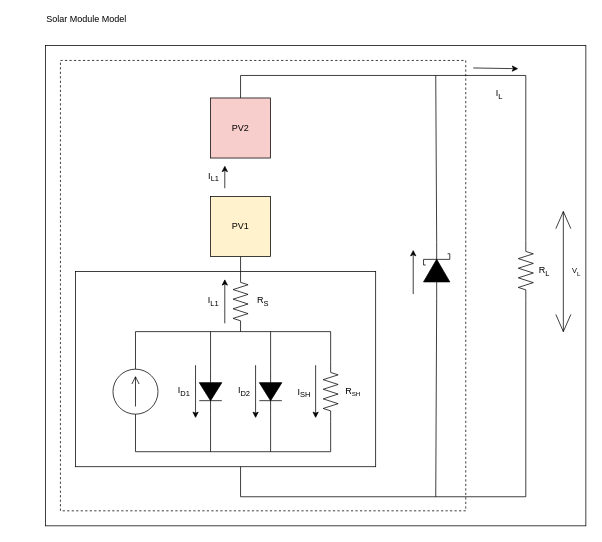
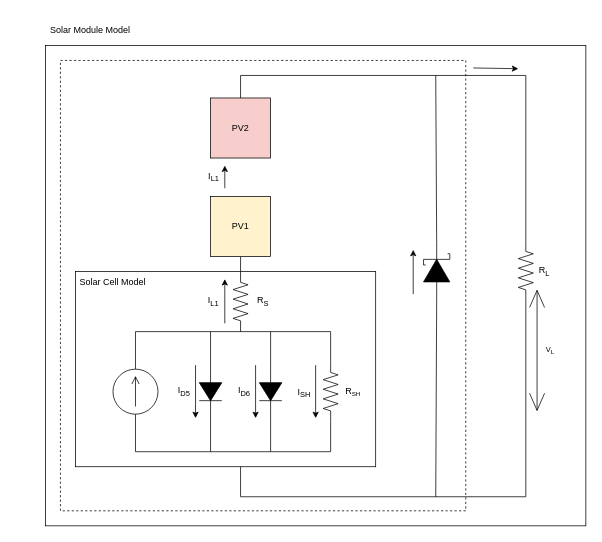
  <mxCell id="0" />
  <mxCell id="1" parent="0" />
  <mxCell id="2" value="" style="rounded=0;whiteSpace=wrap;html=1;dashed=1;fillColor=none;" parent="1" vertex="1"><mxGeometry x="80" y="80" width="540" height="600" as="geometry" /></mxCell>
  <mxCell id="3" value="" style="rounded=0;whiteSpace=wrap;html=1;fillColor=none;" parent="1" vertex="1"><mxGeometry x="60" y="60" width="720" height="640" as="geometry" /></mxCell>
  <mxCell id="4" value="" style="rounded=0;whiteSpace=wrap;html=1;" parent="1" vertex="1"><mxGeometry x="100" y="361.25" width="400" height="260" as="geometry" /></mxCell>
- <mxCell id="5" value="Solar Module Model" style="text;html=1;strokeColor=none;fillColor=none;align=center;verticalAlign=middle;whiteSpace=wrap;rounded=0;" parent="1" vertex="1"><mxGeometry x="15" y="5" width="200" height="40" as="geometry" /></mxCell>
+ <mxCell id="5" value="Solar Module Model" style="text;html=1;strokeColor=none;fillColor=none;align=center;verticalAlign=middle;whiteSpace=wrap;rounded=0;" parent="1" vertex="1"><mxGeometry x="20" y="20" width="200" height="40" as="geometry" /></mxCell>
  <mxCell id="6" value="" style="pointerEvents=1;verticalLabelPosition=bottom;shadow=0;dashed=0;align=center;html=1;verticalAlign=top;shape=mxgraph.electrical.signal_sources.source;aspect=fixed;points=[[0.5,0,0],[1,0.5,0],[0.5,1,0],[0,0.5,0]];elSignalType=dc1;rotation=-90;" parent="1" vertex="1"><mxGeometry x="150" y="491.25" width="60" height="60" as="geometry" /></mxCell>
  <mxCell id="7" value="" style="pointerEvents=1;fillColor=strokeColor;verticalLabelPosition=bottom;shadow=0;dashed=0;align=center;html=1;verticalAlign=top;shape=mxgraph.electrical.diodes.diode;rotation=90;" parent="1" vertex="1"><mxGeometry x="250" y="506.25" width="60" height="30" as="geometry" /></mxCell>
- <mxCell id="8" value="I&lt;sub&gt;D1&lt;/sub&gt;" style="text;html=1;strokeColor=none;fillColor=none;align=center;verticalAlign=middle;whiteSpace=wrap;rounded=0;" parent="1" vertex="1"><mxGeometry x="230" y="506.25" width="30" height="30" as="geometry" /></mxCell>
+ <mxCell id="8" value="I&lt;sub&gt;D5&lt;/sub&gt;" style="text;html=1;strokeColor=none;fillColor=none;align=center;verticalAlign=middle;whiteSpace=wrap;rounded=0;" parent="1" vertex="1"><mxGeometry x="230" y="506.25" width="30" height="30" as="geometry" /></mxCell>
  <mxCell id="9" value="" style="endArrow=none;html=1;rounded=0;exitX=1;exitY=0.5;exitDx=0;exitDy=0;exitPerimeter=0;" parent="1" source="6" edge="1"><mxGeometry width="50" height="50" relative="1" as="geometry"><mxPoint x="200" y="441.25" as="sourcePoint" /><mxPoint x="440" y="441.25" as="targetPoint" /><Array as="points"><mxPoint x="180" y="441.25" /></Array></mxGeometry></mxCell>
  <mxCell id="10" value="" style="pointerEvents=1;verticalLabelPosition=bottom;shadow=0;dashed=0;align=center;html=1;verticalAlign=top;shape=mxgraph.electrical.resistors.resistor_2;rotation=90;" parent="1" vertex="1"><mxGeometry x="400" y="511.25" width="80" height="20" as="geometry" /></mxCell>
  <mxCell id="11" value="" style="pointerEvents=1;fillColor=strokeColor;verticalLabelPosition=bottom;shadow=0;dashed=0;align=center;html=1;verticalAlign=top;shape=mxgraph.electrical.diodes.diode;rotation=90;" parent="1" vertex="1"><mxGeometry x="330" y="506.25" width="60" height="30" as="geometry" /></mxCell>
  <mxCell id="12" value="R&lt;sub&gt;S&lt;/sub&gt;" style="text;html=1;strokeColor=none;fillColor=none;align=center;verticalAlign=middle;whiteSpace=wrap;rounded=0;" parent="1" vertex="1"><mxGeometry x="330" y="386.25" width="40" height="30" as="geometry" /></mxCell>
  <mxCell id="13" value="R&lt;span style=&quot;font-size: 10px;&quot;&gt;&lt;sub&gt;SH&lt;/sub&gt;&lt;/span&gt;" style="text;html=1;strokeColor=none;fillColor=none;align=center;verticalAlign=middle;whiteSpace=wrap;rounded=0;" parent="1" vertex="1"><mxGeometry x="455" y="506.25" width="30" height="30" as="geometry" /></mxCell>
- <mxCell id="14" value="I&lt;sub&gt;D2&lt;/sub&gt;" style="text;html=1;strokeColor=none;fillColor=none;align=center;verticalAlign=middle;whiteSpace=wrap;rounded=0;" parent="1" vertex="1"><mxGeometry x="310" y="506.25" width="30" height="30" as="geometry" /></mxCell>
+ <mxCell id="14" value="I&lt;sub&gt;D6&lt;/sub&gt;" style="text;html=1;strokeColor=none;fillColor=none;align=center;verticalAlign=middle;whiteSpace=wrap;rounded=0;" parent="1" vertex="1"><mxGeometry x="310" y="506.25" width="30" height="30" as="geometry" /></mxCell>
  <mxCell id="15" value="" style="endArrow=none;html=1;rounded=0;entryX=0;entryY=0.5;entryDx=0;entryDy=0;entryPerimeter=0;" parent="1" target="10" edge="1"><mxGeometry width="50" height="50" relative="1" as="geometry"><mxPoint x="440" y="441.25" as="sourcePoint" /><mxPoint x="400" y="361.25" as="targetPoint" /></mxGeometry></mxCell>
  <mxCell id="16" value="" style="endArrow=none;html=1;rounded=0;entryX=1;entryY=0.5;entryDx=0;entryDy=0;entryPerimeter=0;" parent="1" target="10" edge="1"><mxGeometry width="50" height="50" relative="1" as="geometry"><mxPoint x="440" y="601.25" as="sourcePoint" /><mxPoint x="480" y="651.25" as="targetPoint" /></mxGeometry></mxCell>
  <mxCell id="17" value="" style="endArrow=none;html=1;rounded=0;entryX=1;entryY=0.5;entryDx=0;entryDy=0;entryPerimeter=0;" parent="1" target="11" edge="1"><mxGeometry width="50" height="50" relative="1" as="geometry"><mxPoint x="360" y="601.25" as="sourcePoint" /><mxPoint x="410" y="631.25" as="targetPoint" /></mxGeometry></mxCell>
  <mxCell id="18" value="" style="endArrow=none;html=1;rounded=0;entryX=1;entryY=0.5;entryDx=0;entryDy=0;entryPerimeter=0;" parent="1" target="7" edge="1"><mxGeometry width="50" height="50" relative="1" as="geometry"><mxPoint x="280" y="601.25" as="sourcePoint" /><mxPoint x="270" y="621.25" as="targetPoint" /></mxGeometry></mxCell>
  <mxCell id="19" value="" style="endArrow=none;html=1;rounded=0;exitX=0;exitY=0.5;exitDx=0;exitDy=0;exitPerimeter=0;" parent="1" source="7" edge="1"><mxGeometry width="50" height="50" relative="1" as="geometry"><mxPoint x="270" y="401.25" as="sourcePoint" /><mxPoint x="280" y="441.25" as="targetPoint" /></mxGeometry></mxCell>
  <mxCell id="20" value="" style="endArrow=none;html=1;rounded=0;entryX=0;entryY=0.5;entryDx=0;entryDy=0;entryPerimeter=0;" parent="1" target="11" edge="1"><mxGeometry width="50" height="50" relative="1" as="geometry"><mxPoint x="360" y="441.25" as="sourcePoint" /><mxPoint x="410" y="361.25" as="targetPoint" /></mxGeometry></mxCell>
  <mxCell id="21" value="" style="endArrow=classic;html=1;rounded=0;" parent="1" edge="1"><mxGeometry width="50" height="50" relative="1" as="geometry"><mxPoint x="260" y="485.97" as="sourcePoint" /><mxPoint x="260" y="556.54" as="targetPoint" /></mxGeometry></mxCell>
  <mxCell id="22" value="" style="endArrow=classic;html=1;rounded=0;" parent="1" edge="1"><mxGeometry width="50" height="50" relative="1" as="geometry"><mxPoint x="340" y="485.96" as="sourcePoint" /><mxPoint x="340" y="556.53" as="targetPoint" /></mxGeometry></mxCell>
  <mxCell id="23" value="" style="endArrow=classic;html=1;rounded=0;" parent="1" edge="1"><mxGeometry width="50" height="50" relative="1" as="geometry"><mxPoint x="420" y="485.96" as="sourcePoint" /><mxPoint x="420" y="556.53" as="targetPoint" /></mxGeometry></mxCell>
  <mxCell id="24" value="&lt;sub style=&quot;&quot;&gt;&lt;span style=&quot;font-size: 12px;&quot;&gt;I&lt;sub&gt;SH&lt;/sub&gt;&lt;/span&gt;&lt;/sub&gt;" style="text;html=1;strokeColor=none;fillColor=none;align=center;verticalAlign=middle;whiteSpace=wrap;rounded=0;" parent="1" vertex="1"><mxGeometry x="390" y="506.25" width="30" height="30" as="geometry" /></mxCell>
  <mxCell id="25" value="" style="pointerEvents=1;verticalLabelPosition=bottom;shadow=0;dashed=0;align=center;html=1;verticalAlign=top;shape=mxgraph.electrical.resistors.resistor_2;rotation=-90;" parent="1" vertex="1"><mxGeometry x="280" y="391.25" width="80" height="20" as="geometry" /></mxCell>
  <mxCell id="26" value="" style="endArrow=classic;html=1;rounded=0;" parent="1" edge="1"><mxGeometry width="50" height="50" relative="1" as="geometry"><mxPoint x="299" y="430.25" as="sourcePoint" /><mxPoint x="299" y="371.25" as="targetPoint" /><Array as="points"><mxPoint x="299" y="430.25" /></Array></mxGeometry></mxCell>
  <mxCell id="27" value="I&lt;sub&gt;L1&lt;/sub&gt;" style="text;html=1;strokeColor=none;fillColor=none;align=center;verticalAlign=middle;whiteSpace=wrap;rounded=0;" parent="1" vertex="1"><mxGeometry x="269" y="386.25" width="30" height="30" as="geometry" /></mxCell>
  <mxCell id="28" value="" style="pointerEvents=1;verticalLabelPosition=bottom;shadow=0;dashed=0;align=center;html=1;verticalAlign=top;shape=mxgraph.electrical.resistors.resistor_2;rotation=90;" parent="1" vertex="1"><mxGeometry x="660" y="350" width="80" height="20" as="geometry" /></mxCell>
  <mxCell id="29" value="R&lt;sub&gt;L&lt;/sub&gt;" style="text;html=1;strokeColor=none;fillColor=none;align=center;verticalAlign=middle;whiteSpace=wrap;rounded=0;" parent="1" vertex="1"><mxGeometry x="710" y="346.25" width="30" height="30" as="geometry" /></mxCell>
- <mxCell id="30" value="V&lt;sub&gt;L&lt;/sub&gt;" style="labelPosition=right;align=left;shape=mxgraph.electrical.signal_sources.voltage;shadow=0;dashed=0;strokeWidth=1;fontSize=10;html=1;" parent="1" vertex="1"><mxGeometry x="740" y="281.25" width="20" height="160" as="geometry" /></mxCell>
+ <mxCell id="30" value="V&lt;sub&gt;L&lt;/sub&gt;" style="labelPosition=right;align=left;shape=mxgraph.electrical.signal_sources.voltage;shadow=0;dashed=0;strokeWidth=1;fontSize=10;html=1;" parent="1" vertex="1"><mxGeometry x="705" y="386.25" width="20" height="160" as="geometry" /></mxCell>
  <mxCell id="31" value="" style="endArrow=none;html=1;rounded=0;entryX=0;entryY=0.5;entryDx=0;entryDy=0;entryPerimeter=0;" parent="1" target="6" edge="1"><mxGeometry width="50" height="50" relative="1" as="geometry"><mxPoint x="180" y="601.25" as="sourcePoint" /><mxPoint x="130" y="371.25" as="targetPoint" /></mxGeometry></mxCell>
  <mxCell id="32" value="" style="endArrow=none;html=1;rounded=0;" parent="1" edge="1"><mxGeometry width="50" height="50" relative="1" as="geometry"><mxPoint x="180" y="601.25" as="sourcePoint" /><mxPoint x="440" y="601.25" as="targetPoint" /></mxGeometry></mxCell>
  <mxCell id="33" value="" style="endArrow=none;html=1;rounded=0;exitX=1;exitY=0.5;exitDx=0;exitDy=0;exitPerimeter=0;" parent="1" source="25" edge="1"><mxGeometry width="50" height="50" relative="1" as="geometry"><mxPoint x="370" y="331.25" as="sourcePoint" /><mxPoint x="320" y="341.25" as="targetPoint" /></mxGeometry></mxCell>
  <mxCell id="34" value="" style="endArrow=none;html=1;rounded=0;" parent="1" edge="1"><mxGeometry width="50" height="50" relative="1" as="geometry"><mxPoint x="320" y="661.25" as="sourcePoint" /><mxPoint x="320" y="621.25" as="targetPoint" /></mxGeometry></mxCell>
+ <mxCell id="35" value="Solar Cell Model" style="text;html=1;strokeColor=none;fillColor=none;align=center;verticalAlign=middle;whiteSpace=wrap;rounded=0;" parent="1" vertex="1"><mxGeometry x="100" y="361.25" width="100" height="30" as="geometry" /></mxCell>
  <mxCell id="36" value="PV1" style="rounded=0;whiteSpace=wrap;html=1;fillColor=#fff2cc;" parent="1" vertex="1"><mxGeometry x="280" y="261.25" width="80" height="80" as="geometry" /></mxCell>
  <mxCell id="37" value="PV2" style="rounded=0;whiteSpace=wrap;html=1;fillColor=#f8cecc;" parent="1" vertex="1"><mxGeometry x="280" y="130" width="80" height="80" as="geometry" /></mxCell>
  <mxCell id="38" value="" style="endArrow=classic;html=1;rounded=0;" parent="1" edge="1"><mxGeometry width="50" height="50" relative="1" as="geometry"><mxPoint x="299" y="250.25" as="sourcePoint" /><mxPoint x="299" y="220" as="targetPoint" /><Array as="points"><mxPoint x="299" y="250.25" /></Array></mxGeometry></mxCell>
  <mxCell id="39" value="I&lt;sub&gt;L1&lt;/sub&gt;" style="text;html=1;strokeColor=none;fillColor=none;align=center;verticalAlign=middle;whiteSpace=wrap;rounded=0;" parent="1" vertex="1"><mxGeometry x="274.5" y="220" width="19" height="30" as="geometry" /></mxCell>
  <mxCell id="40" value="" style="endArrow=none;html=1;rounded=0;exitX=0.5;exitY=0;exitDx=0;exitDy=0;entryX=0;entryY=0.5;entryDx=0;entryDy=0;entryPerimeter=0;" parent="1" source="37" target="28" edge="1"><mxGeometry width="50" height="50" relative="1" as="geometry"><mxPoint x="300" y="31.25" as="sourcePoint" /><mxPoint x="620" y="61.25" as="targetPoint" /><Array as="points"><mxPoint x="320" y="100" /><mxPoint x="700" y="100" /></Array></mxGeometry></mxCell>
  <mxCell id="41" value="" style="endArrow=none;html=1;rounded=0;entryX=1;entryY=0.5;entryDx=0;entryDy=0;entryPerimeter=0;" parent="1" target="28" edge="1"><mxGeometry width="50" height="50" relative="1" as="geometry"><mxPoint x="320" y="661.25" as="sourcePoint" /><mxPoint x="650" y="481.25" as="targetPoint" /><Array as="points"><mxPoint x="700" y="661.25" /></Array></mxGeometry></mxCell>
  <mxCell id="42" value="" style="endArrow=classic;html=1;rounded=0;" parent="1" edge="1"><mxGeometry width="50" height="50" relative="1" as="geometry"><mxPoint x="630" y="90" as="sourcePoint" /><mxPoint x="690" y="91" as="targetPoint" /><Array as="points"><mxPoint x="630" y="90" /></Array></mxGeometry></mxCell>
- <mxCell id="43" value="I&lt;sub&gt;L&lt;/sub&gt;" style="text;html=1;strokeColor=none;fillColor=none;align=center;verticalAlign=middle;whiteSpace=wrap;rounded=0;" parent="1" vertex="1"><mxGeometry x="650" y="110" width="30" height="30" as="geometry" /></mxCell>
  <mxCell id="44" value="" style="pointerEvents=1;fillColor=strokeColor;verticalLabelPosition=bottom;shadow=0;dashed=0;align=center;html=1;verticalAlign=top;shape=mxgraph.electrical.diodes.schottky_diode;rotation=-90;" parent="1" vertex="1"><mxGeometry x="543.75" y="342.5" width="75" height="35" as="geometry" /></mxCell>
  <mxCell id="45" value="" style="endArrow=none;html=1;rounded=0;exitX=0;exitY=0.5;exitDx=0;exitDy=0;exitPerimeter=0;" parent="1" source="44" edge="1"><mxGeometry width="50" height="50" relative="1" as="geometry"><mxPoint x="470" y="251.25" as="sourcePoint" /><mxPoint x="580" y="661.25" as="targetPoint" /></mxGeometry></mxCell>
  <mxCell id="46" value="" style="endArrow=none;html=1;rounded=0;exitX=1;exitY=0.5;exitDx=0;exitDy=0;exitPerimeter=0;" parent="1" source="44" edge="1"><mxGeometry width="50" height="50" relative="1" as="geometry"><mxPoint x="540" y="321.25" as="sourcePoint" /><mxPoint x="580" y="100" as="targetPoint" /></mxGeometry></mxCell>
  <mxCell id="47" value="" style="endArrow=classic;html=1;rounded=0;" parent="1" edge="1"><mxGeometry width="50" height="50" relative="1" as="geometry"><mxPoint x="550" y="391.25" as="sourcePoint" /><mxPoint x="550" y="332.25" as="targetPoint" /><Array as="points"><mxPoint x="550" y="391.25" /></Array></mxGeometry></mxCell>
